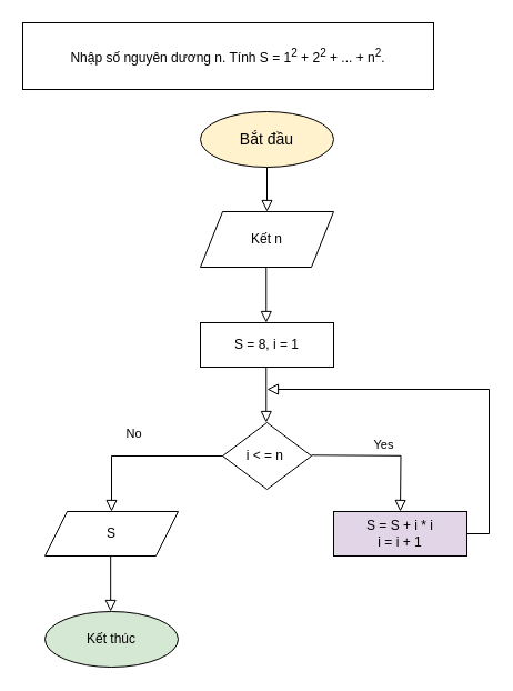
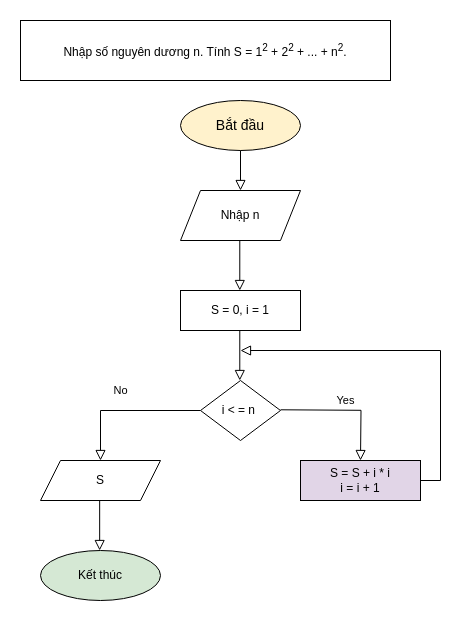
  <mxCell id="0" />
  <mxCell id="1" parent="0" />
  <mxCell id="2" value="" style="rounded=0;html=1;jettySize=auto;orthogonalLoop=1;fontSize=11;endArrow=block;endFill=0;endSize=8;strokeWidth=1;shadow=0;labelBackgroundColor=none;edgeStyle=orthogonalEdgeStyle;" edge="1" parent="1"><mxGeometry relative="1" as="geometry"><mxPoint x="240" y="140" as="sourcePoint" /><mxPoint x="240" y="190" as="targetPoint" /></mxGeometry></mxCell>
  <mxCell id="3" value="No" style="rounded=0;html=1;jettySize=auto;orthogonalLoop=1;fontSize=11;endArrow=block;endFill=0;endSize=8;strokeWidth=1;shadow=0;labelBackgroundColor=none;edgeStyle=orthogonalEdgeStyle;" edge="1" parent="1"><mxGeometry x="0.067" y="-20" relative="1" as="geometry"><mxPoint as="offset" /><mxPoint x="200" y="410" as="sourcePoint" /><mxPoint x="100" y="460" as="targetPoint" /><Array as="points"><mxPoint x="100" y="410" /></Array></mxGeometry></mxCell>
  <mxCell id="4" value="Yes" style="edgeStyle=orthogonalEdgeStyle;rounded=0;html=1;jettySize=auto;orthogonalLoop=1;fontSize=11;endArrow=block;endFill=0;endSize=8;strokeWidth=1;shadow=0;labelBackgroundColor=none;" edge="1" parent="1"><mxGeometry y="10" relative="1" as="geometry"><mxPoint as="offset" /><mxPoint x="280" y="409.29" as="sourcePoint" /><mxPoint x="360" y="460" as="targetPoint" /></mxGeometry></mxCell>
  <mxCell id="5" value="&lt;font style=&quot;font-size: 14px;&quot;&gt;Bắt đầu&lt;/font&gt;" style="ellipse;whiteSpace=wrap;html=1;fillColor=#fff2cc;" vertex="1" parent="1"><mxGeometry x="180" y="100" width="120" height="50" as="geometry" /></mxCell>
  <mxCell id="6" value="Nhập số nguyên dương n. Tính S = 1&lt;sup&gt;2&lt;/sup&gt; + 2&lt;sup&gt;2&lt;/sup&gt; + ... + n&lt;sup&gt;2&lt;/sup&gt;." style="rounded=0;whiteSpace=wrap;html=1;" vertex="1" parent="1"><mxGeometry width="370" height="60" as="geometry" x="20" y="20" /></mxCell>
- <mxCell id="7" value="Kết n" style="shape=parallelogram;perimeter=parallelogramPerimeter;whiteSpace=wrap;html=1;fixedSize=1;" vertex="1" parent="1"><mxGeometry x="180" y="190" width="120" height="50" as="geometry" /></mxCell>
+ <mxCell id="7" value="Nhập n" style="shape=parallelogram;perimeter=parallelogramPerimeter;whiteSpace=wrap;html=1;fixedSize=1;" vertex="1" parent="1"><mxGeometry x="180" y="190" width="120" height="50" as="geometry" /></mxCell>
  <mxCell id="8" value="" style="rounded=0;html=1;jettySize=auto;orthogonalLoop=1;fontSize=11;endArrow=block;endFill=0;endSize=8;strokeWidth=1;shadow=0;labelBackgroundColor=none;edgeStyle=orthogonalEdgeStyle;" edge="1" parent="1"><mxGeometry relative="1" as="geometry"><mxPoint x="239.29" y="240" as="sourcePoint" /><mxPoint x="239.29" y="290" as="targetPoint" /></mxGeometry></mxCell>
- <mxCell id="9" value="S = 8, i = 1" style="rounded=0;whiteSpace=wrap;html=1;" vertex="1" parent="1"><mxGeometry x="180" y="290" width="120" height="40" as="geometry" /></mxCell>
+ <mxCell id="9" value="S = 0, i = 1" style="rounded=0;whiteSpace=wrap;html=1;" vertex="1" parent="1"><mxGeometry x="180" y="290" width="120" height="40" as="geometry" /></mxCell>
  <mxCell id="10" value="" style="rounded=0;html=1;jettySize=auto;orthogonalLoop=1;fontSize=11;endArrow=block;endFill=0;endSize=8;strokeWidth=1;shadow=0;labelBackgroundColor=none;edgeStyle=orthogonalEdgeStyle;" edge="1" parent="1"><mxGeometry relative="1" as="geometry"><mxPoint x="239.29" y="330" as="sourcePoint" /><mxPoint x="239.29" y="380" as="targetPoint" /></mxGeometry></mxCell>
  <mxCell id="11" value="i &amp;lt; = n&amp;nbsp;" style="rhombus;whiteSpace=wrap;html=1;" vertex="1" parent="1"><mxGeometry x="200" y="380" width="80" height="60" as="geometry" /></mxCell>
  <mxCell id="12" value="S = S + i * i&lt;br&gt;i = i + 1" style="rounded=0;whiteSpace=wrap;html=1;fillColor=#e1d5e7;" vertex="1" parent="1"><mxGeometry x="300" y="460" width="120" height="40" as="geometry" /></mxCell>
  <mxCell id="13" value="S" style="shape=parallelogram;perimeter=parallelogramPerimeter;whiteSpace=wrap;html=1;fixedSize=1;" vertex="1" parent="1"><mxGeometry x="40" y="460" width="120" height="40" as="geometry" /></mxCell>
  <mxCell id="14" value="" style="rounded=0;html=1;jettySize=auto;orthogonalLoop=1;fontSize=11;endArrow=block;endFill=0;endSize=8;strokeWidth=1;shadow=0;labelBackgroundColor=none;edgeStyle=orthogonalEdgeStyle;exitX=1;exitY=0.5;exitDx=0;exitDy=0;" edge="1" parent="1" source="12"><mxGeometry relative="1" as="geometry"><mxPoint x="249.29" y="340" as="sourcePoint" /><mxPoint x="240" y="350" as="targetPoint" /><Array as="points"><mxPoint x="440" y="480" /><mxPoint x="440" y="350" /><mxPoint x="240" y="350" /></Array></mxGeometry></mxCell>
  <mxCell id="15" value="Kết thúc" style="ellipse;whiteSpace=wrap;html=1;fillColor=#d5e8d4;" vertex="1" parent="1"><mxGeometry x="40" y="550" width="120" height="50" as="geometry" /></mxCell>
  <mxCell id="16" value="" style="rounded=0;html=1;jettySize=auto;orthogonalLoop=1;fontSize=11;endArrow=block;endFill=0;endSize=8;strokeWidth=1;shadow=0;labelBackgroundColor=none;edgeStyle=orthogonalEdgeStyle;" edge="1" parent="1"><mxGeometry relative="1" as="geometry"><mxPoint x="99.17" y="500" as="sourcePoint" /><mxPoint x="99.17" y="550" as="targetPoint" /></mxGeometry></mxCell>
